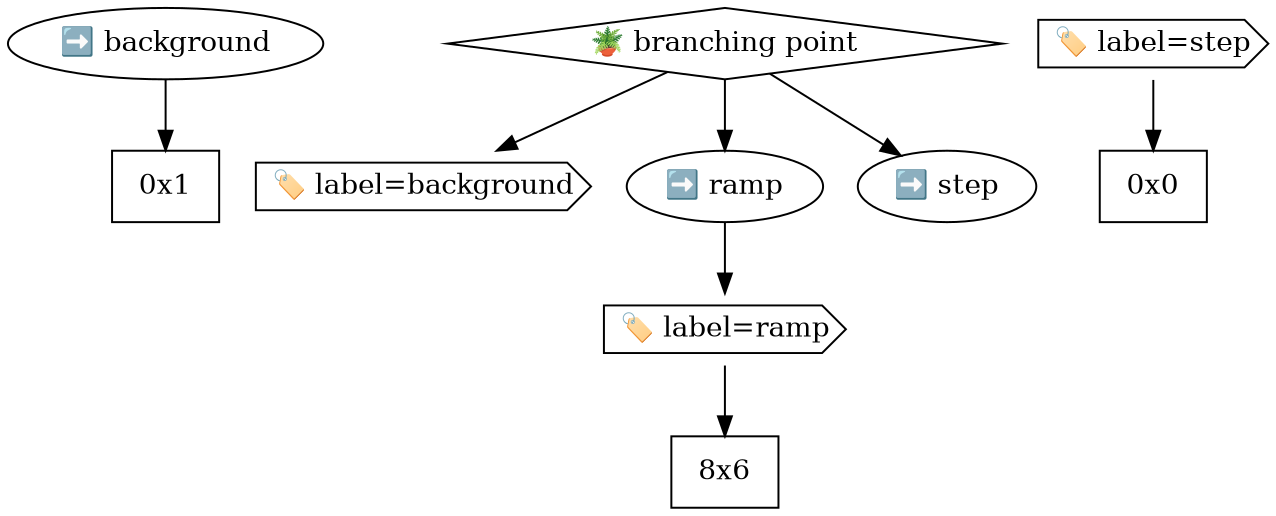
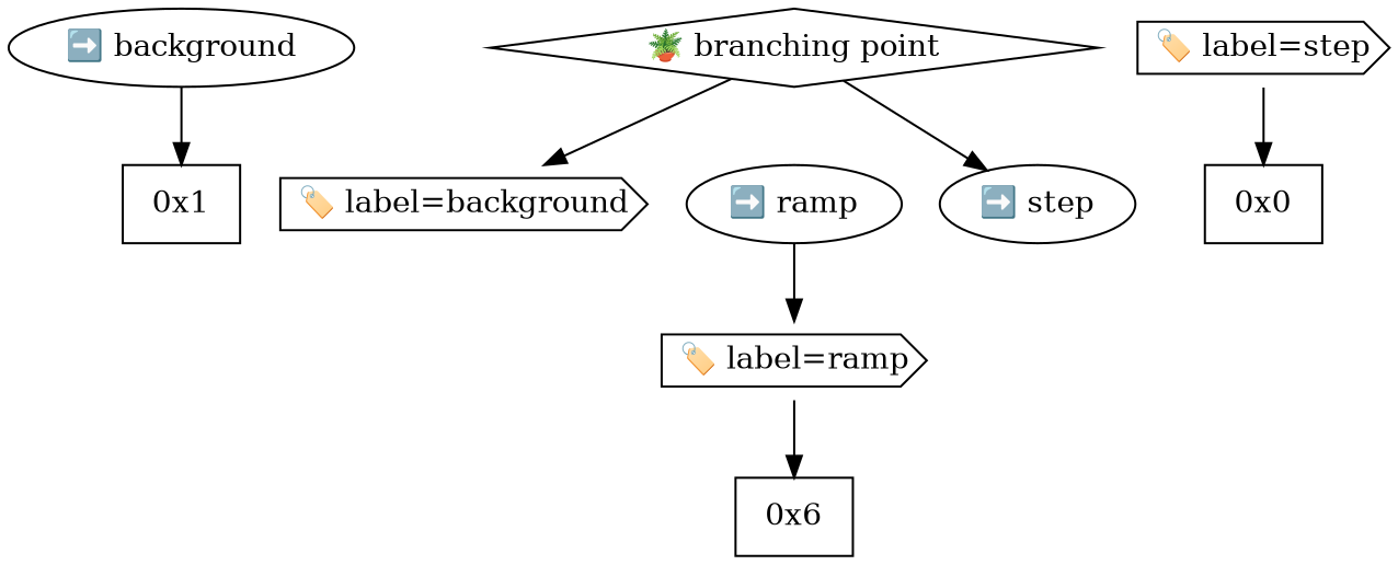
  digraph {
    n1 [label="➡️ background"]
    "0x1" [shape=box]
    n3 [label="🪴 branching point" shape=diamond]
    n4 [label="🏷️ label=background" shape=cds]
    n5 [label="➡️ ramp"]
    n6 [label="➡️ step"]
    n7 [label="🏷️ label=ramp" shape=cds]
-   "0x6" [shape=box label="8x6"]
+   "0x6" [shape=box]
    n9 [label="🏷️ label=step" shape=cds]
    n10 [label="0x0" shape=box]
    n1 -> "0x1"
    n3 -> n4
-   n3 -> n5
    n3 -> n6
    n5 -> n7
    n7 -> "0x6"
    n9 -> n10
  }
